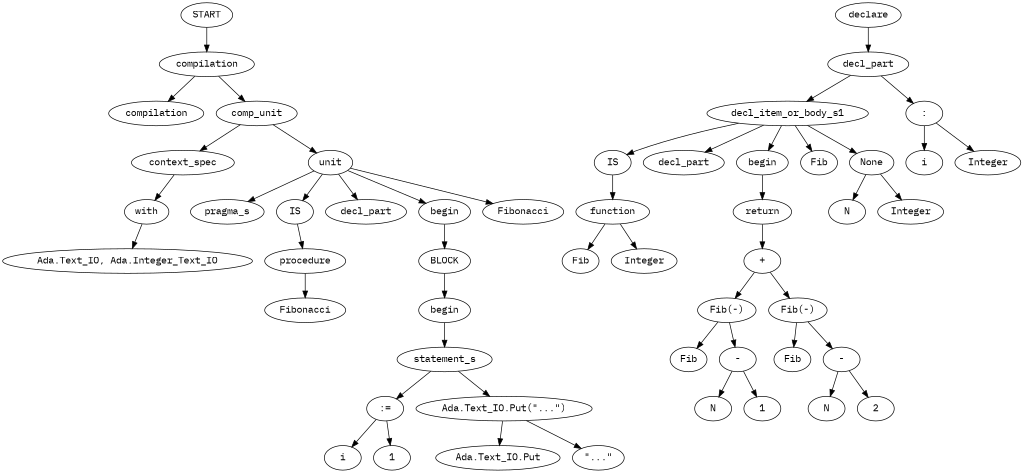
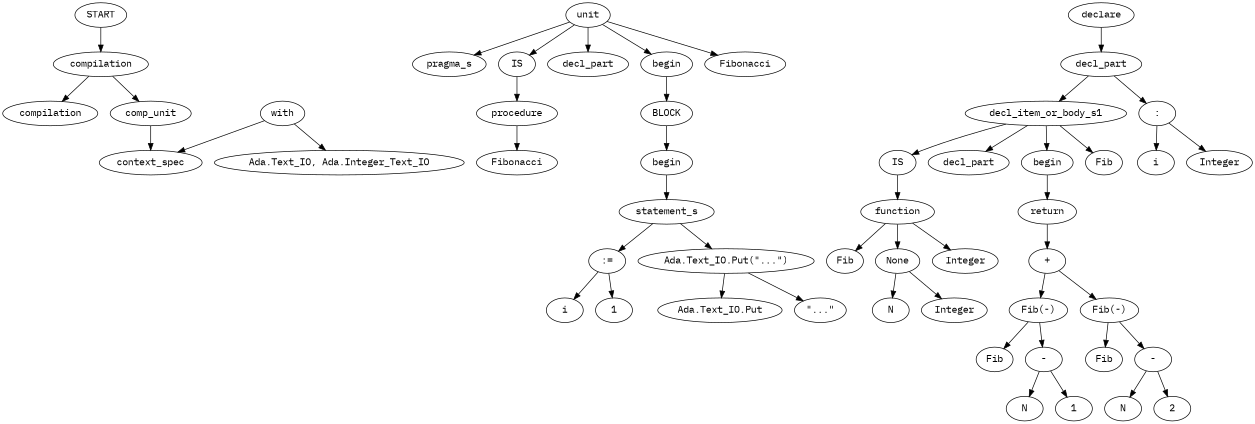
  digraph {
    fontname="IBM Plex Mono"
    node [fontname="IBM Plex Mono"]
    edge [fontname="IBM Plex Mono"]
    n1 [label=START]
    n2 [label=compilation]
    n3 [label=compilation]
    n4 [label=comp_unit]
    n5 [label=context_spec]
    n6 [label=unit]
    n7 [label=with]
    n8 [label=pragma_s]
    n9 [label=IS]
    n10 [label=decl_part]
    n11 [label=begin]
    n12 [label=Fibonacci]
    n13 [label="Ada.Text_IO, Ada.Integer_Text_IO"]
    n14 [label=procedure]
    n15 [label=BLOCK]
    n16 [label=Fibonacci]
    n17 [label=begin]
    n18 [label=declare]
    n19 [label=decl_part]
    n20 [label=statement_s]
    n21 [label=decl_item_or_body_s1]
    n22 [label=":"]
    n23 [label=IS]
    n24 [label=decl_part]
    n25 [label=begin]
    n26 [label=Fib]
    n27 [label=i]
    n28 [label=Integer]
    n29 [label=function]
    n30 [label=return]
    n31 [label=Fib]
    n32 [label=None]
    n33 [label=Integer]
    n34 [label=N]
    n35 [label=Integer]
    n36 [label="+"]
    n37 [label="Fib(-)"]
    n38 [label="Fib(-)"]
    n39 [label=Fib]
    n40 [label="-"]
    n41 [label=Fib]
    n42 [label="-"]
    n43 [label=N]
    n44 [label=1]
    n45 [label=N]
    n46 [label=2]
    n47 [label=":="]
    n48 [label="Ada.Text_IO.Put(\"...\")"]
    n49 [label=i]
    n50 [label=1]
    n51 [label="Ada.Text_IO.Put"]
    n52 [label="\"...\""]
    n1 -> n2
    n2 -> n3
    n2 -> n4
    n4 -> n5
-   n4 -> n6
-   n5 -> n7
+   n7 -> n5
    n6 -> n8
    n6 -> n9
    n6 -> n10
    n6 -> n11
    n6 -> n12
    n7 -> n13
    n9 -> n14
    n11 -> n15
    n14 -> n16
    n15 -> n17
    n17 -> n20
    n18 -> n19
    n19 -> n21
    n19 -> n22
    n20 -> n47
    n20 -> n48
    n21 -> n23
    n21 -> n24
    n21 -> n25
    n21 -> n26
    n22 -> n27
    n22 -> n28
    n23 -> n29
    n25 -> n30
    n29 -> n31
-   n21 -> n32
+   n29 -> n32
    n29 -> n33
    n30 -> n36
    n32 -> n34
    n32 -> n35
    n36 -> n37
    n36 -> n38
    n37 -> n39
    n37 -> n40
    n38 -> n41
    n38 -> n42
    n40 -> n43
    n40 -> n44
    n42 -> n45
    n42 -> n46
    n47 -> n49
    n47 -> n50
    n48 -> n51
    n48 -> n52
  }
